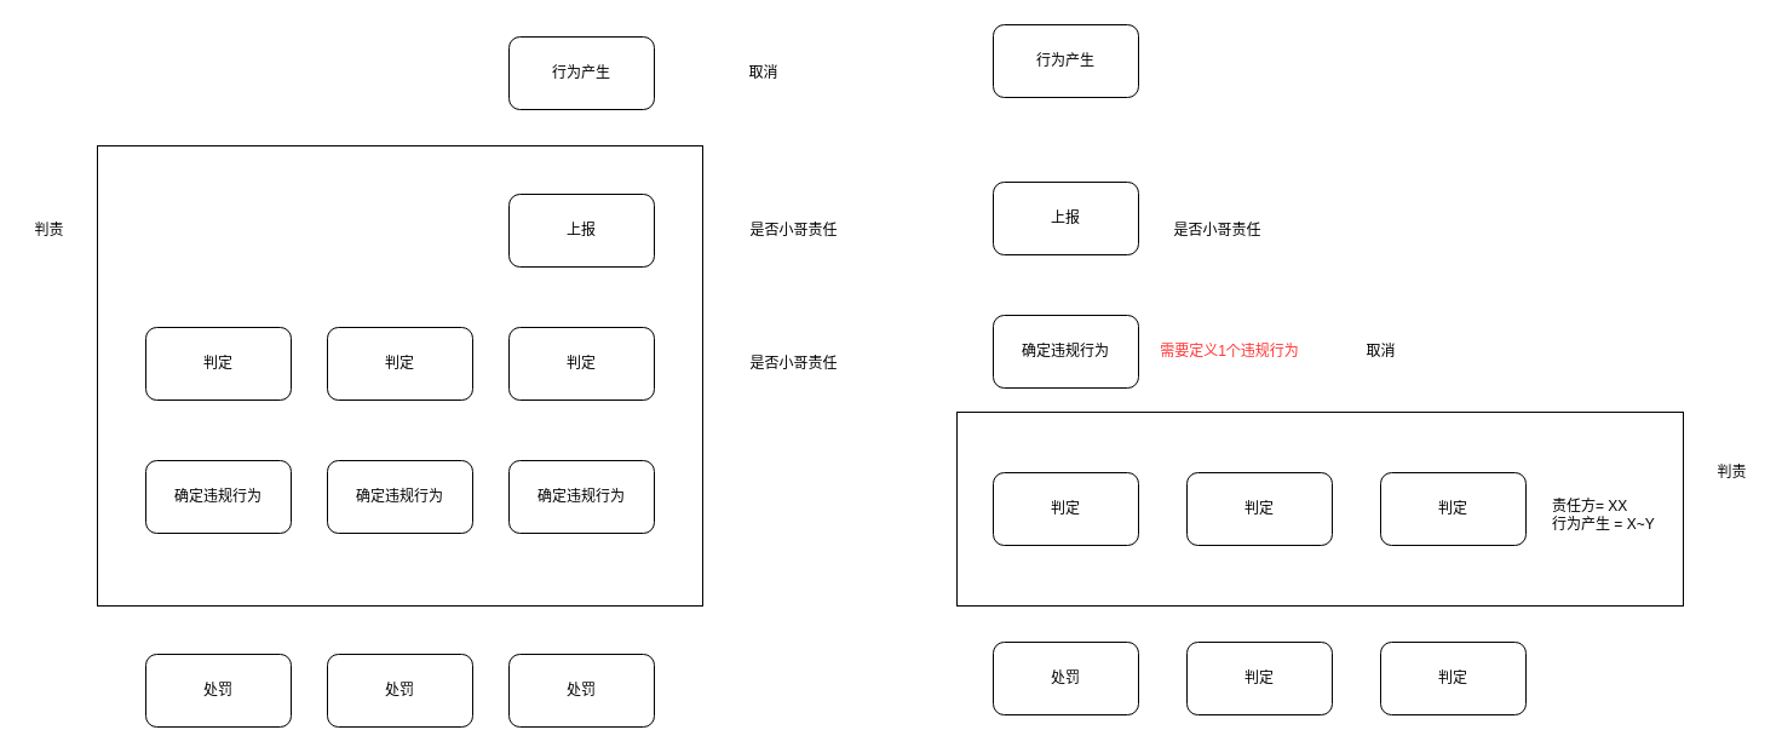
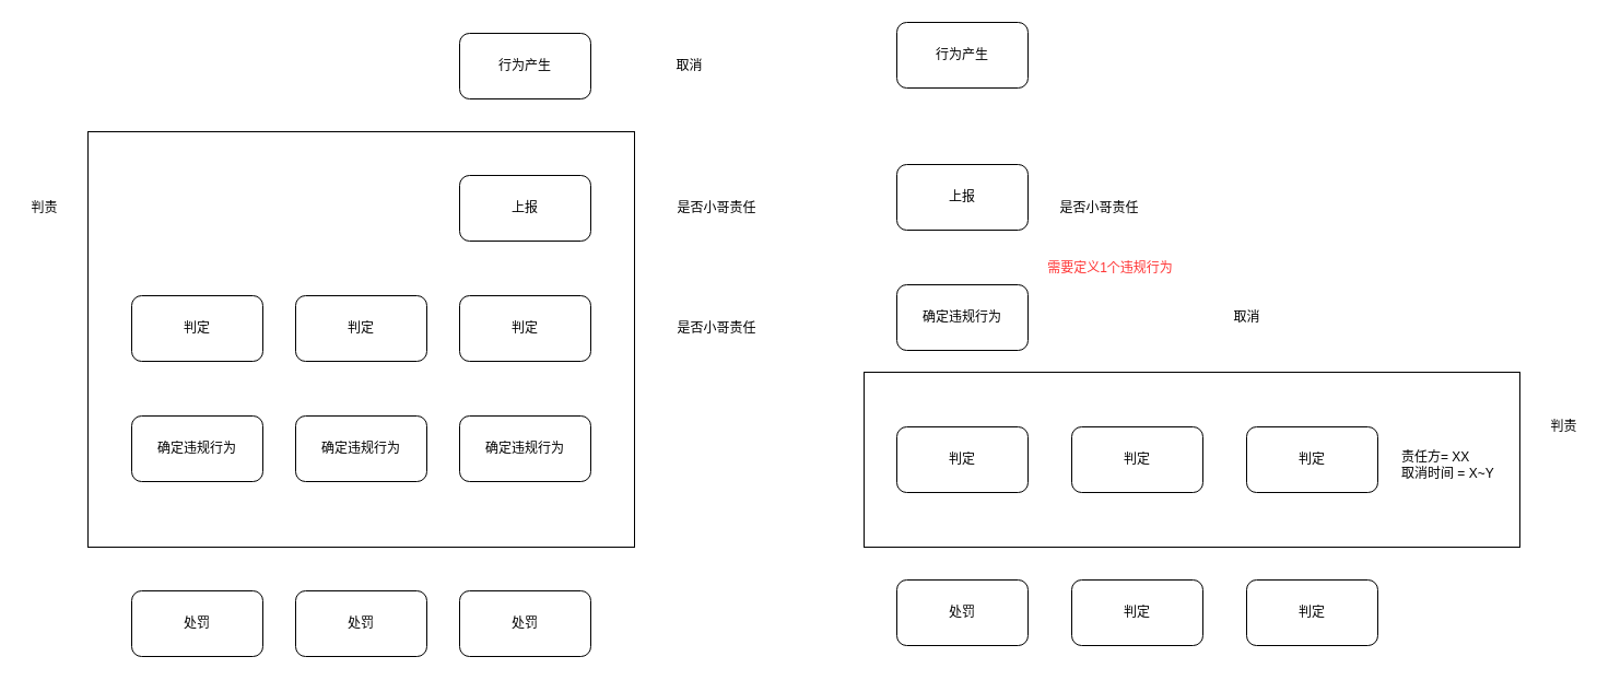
  <mxCell id="0" />
  <mxCell id="1" parent="0" />
  <mxCell id="2" value="" style="rounded=0;whiteSpace=wrap;html=1;" parent="1" vertex="1"><mxGeometry x="790" y="340" width="600" height="160" as="geometry" /></mxCell>
  <mxCell id="3" value="" style="rounded=0;whiteSpace=wrap;html=1;" parent="1" vertex="1"><mxGeometry x="80" y="120" width="500" height="380" as="geometry" /></mxCell>
  <mxCell id="4" value="行为产生" style="rounded=1;whiteSpace=wrap;html=1;" parent="1" vertex="1"><mxGeometry x="420" y="30" width="120" height="60" as="geometry" /></mxCell>
  <mxCell id="5" value="上报" style="rounded=1;whiteSpace=wrap;html=1;" parent="1" vertex="1"><mxGeometry x="420" y="160" width="120" height="60" as="geometry" /></mxCell>
  <mxCell id="6" value="判定" style="rounded=1;whiteSpace=wrap;html=1;" parent="1" vertex="1"><mxGeometry x="420" y="270" width="120" height="60" as="geometry" /></mxCell>
  <mxCell id="7" value="确定违规行为" style="rounded=1;whiteSpace=wrap;html=1;" parent="1" vertex="1"><mxGeometry x="420" y="380" width="120" height="60" as="geometry" /></mxCell>
  <mxCell id="8" value="处罚" style="rounded=1;whiteSpace=wrap;html=1;" parent="1" vertex="1"><mxGeometry x="420" y="540" width="120" height="60" as="geometry" /></mxCell>
  <mxCell id="9" value="行为产生" style="rounded=1;whiteSpace=wrap;html=1;" parent="1" vertex="1"><mxGeometry x="820" y="20" width="120" height="60" as="geometry" /></mxCell>
  <mxCell id="10" value="上报" style="rounded=1;whiteSpace=wrap;html=1;" parent="1" vertex="1"><mxGeometry x="820" y="150" width="120" height="60" as="geometry" /></mxCell>
  <mxCell id="11" value="确定违规行为" style="rounded=1;whiteSpace=wrap;html=1;" parent="1" vertex="1"><mxGeometry x="820" y="260" width="120" height="60" as="geometry" /></mxCell>
  <mxCell id="12" value="判定" style="rounded=1;whiteSpace=wrap;html=1;" parent="1" vertex="1"><mxGeometry x="820" y="390" width="120" height="60" as="geometry" /></mxCell>
  <mxCell id="13" value="处罚" style="rounded=1;whiteSpace=wrap;html=1;" parent="1" vertex="1"><mxGeometry x="820" y="530" width="120" height="60" as="geometry" /></mxCell>
  <mxCell id="14" value="判定" style="rounded=1;whiteSpace=wrap;html=1;" parent="1" vertex="1"><mxGeometry x="270" y="270" width="120" height="60" as="geometry" /></mxCell>
  <mxCell id="15" value="判定" style="rounded=1;whiteSpace=wrap;html=1;" parent="1" vertex="1"><mxGeometry x="120" y="270" width="120" height="60" as="geometry" /></mxCell>
  <mxCell id="16" value="确定违规行为" style="rounded=1;whiteSpace=wrap;html=1;" parent="1" vertex="1"><mxGeometry x="270" y="380" width="120" height="60" as="geometry" /></mxCell>
  <mxCell id="17" value="确定违规行为" style="rounded=1;whiteSpace=wrap;html=1;" parent="1" vertex="1"><mxGeometry x="120" y="380" width="120" height="60" as="geometry" /></mxCell>
  <mxCell id="18" value="处罚" style="rounded=1;whiteSpace=wrap;html=1;" parent="1" vertex="1"><mxGeometry x="270" y="540" width="120" height="60" as="geometry" /></mxCell>
  <mxCell id="19" value="处罚" style="rounded=1;whiteSpace=wrap;html=1;" parent="1" vertex="1"><mxGeometry x="120" y="540" width="120" height="60" as="geometry" /></mxCell>
  <mxCell id="20" value="判定" style="rounded=1;whiteSpace=wrap;html=1;" parent="1" vertex="1"><mxGeometry x="980" y="390" width="120" height="60" as="geometry" /></mxCell>
  <mxCell id="21" value="判定" style="rounded=1;whiteSpace=wrap;html=1;" parent="1" vertex="1"><mxGeometry x="1140" y="390" width="120" height="60" as="geometry" /></mxCell>
  <mxCell id="22" value="判定" style="rounded=1;whiteSpace=wrap;html=1;" parent="1" vertex="1"><mxGeometry x="980" y="530" width="120" height="60" as="geometry" /></mxCell>
  <mxCell id="23" value="判定" style="rounded=1;whiteSpace=wrap;html=1;" parent="1" vertex="1"><mxGeometry x="1140" y="530" width="120" height="60" as="geometry" /></mxCell>
- <mxCell id="24" value="需要定义1个违规行为" style="text;html=1;align=center;verticalAlign=middle;resizable=0;points=[];autosize=1;strokeColor=none;fillColor=none;fontColor=#FF3333;" parent="1" vertex="1"><mxGeometry x="950" y="280" width="130" height="20" as="geometry" /></mxCell>
+ <mxCell id="24" value="需要定义1个违规行为" style="text;html=1;align=center;verticalAlign=middle;resizable=0;points=[];autosize=1;strokeColor=none;fillColor=none;fontColor=#FF3333;" parent="1" vertex="1"><mxGeometry x="950" y="235" width="130" height="20" as="geometry" /></mxCell>
  <mxCell id="25" value="是否小哥责任" style="text;html=1;align=center;verticalAlign=middle;resizable=0;points=[];autosize=1;strokeColor=none;fillColor=none;" parent="1" vertex="1"><mxGeometry x="610" y="180" width="90" height="20" as="geometry" /></mxCell>
  <mxCell id="26" value="是否小哥责任" style="text;html=1;align=center;verticalAlign=middle;resizable=0;points=[];autosize=1;strokeColor=none;fillColor=none;" parent="1" vertex="1"><mxGeometry x="960" y="180" width="90" height="20" as="geometry" /></mxCell>
  <mxCell id="27" value="取消" style="text;html=1;align=center;verticalAlign=middle;resizable=0;points=[];autosize=1;strokeColor=none;fillColor=none;" parent="1" vertex="1"><mxGeometry x="610" y="50" width="40" height="20" as="geometry" /></mxCell>
  <mxCell id="28" value="是否小哥责任" style="text;html=1;align=center;verticalAlign=middle;resizable=0;points=[];autosize=1;strokeColor=none;fillColor=none;" parent="1" vertex="1"><mxGeometry x="610" y="290" width="90" height="20" as="geometry" /></mxCell>
  <mxCell id="29" value="取消" style="text;html=1;align=center;verticalAlign=middle;resizable=0;points=[];autosize=1;strokeColor=none;fillColor=none;" parent="1" vertex="1"><mxGeometry x="1120" y="280" width="40" height="20" as="geometry" /></mxCell>
- <mxCell id="30" value="责任方= XX&lt;br&gt;行为产生 = X~Y" style="text;html=1;align=left;verticalAlign=middle;resizable=0;points=[];autosize=1;strokeColor=none;fillColor=none;" parent="1" vertex="1"><mxGeometry x="1280" y="410" width="100" height="30" as="geometry" /></mxCell>
+ <mxCell id="30" value="责任方= XX&lt;br&gt;取消时间 = X~Y" style="text;html=1;align=left;verticalAlign=middle;resizable=0;points=[];autosize=1;strokeColor=none;fillColor=none;" parent="1" vertex="1"><mxGeometry x="1280" y="410" width="100" height="30" as="geometry" /></mxCell>
  <mxCell id="31" value="判责" style="text;html=1;align=center;verticalAlign=middle;resizable=0;points=[];autosize=1;strokeColor=none;fillColor=none;" parent="1" vertex="1"><mxGeometry x="20" y="180" width="40" height="20" as="geometry" /></mxCell>
  <mxCell id="32" value="判责" style="text;html=1;align=center;verticalAlign=middle;resizable=0;points=[];autosize=1;strokeColor=none;fillColor=none;" parent="1" vertex="1"><mxGeometry x="1410" y="380" width="40" height="20" as="geometry" /></mxCell>
